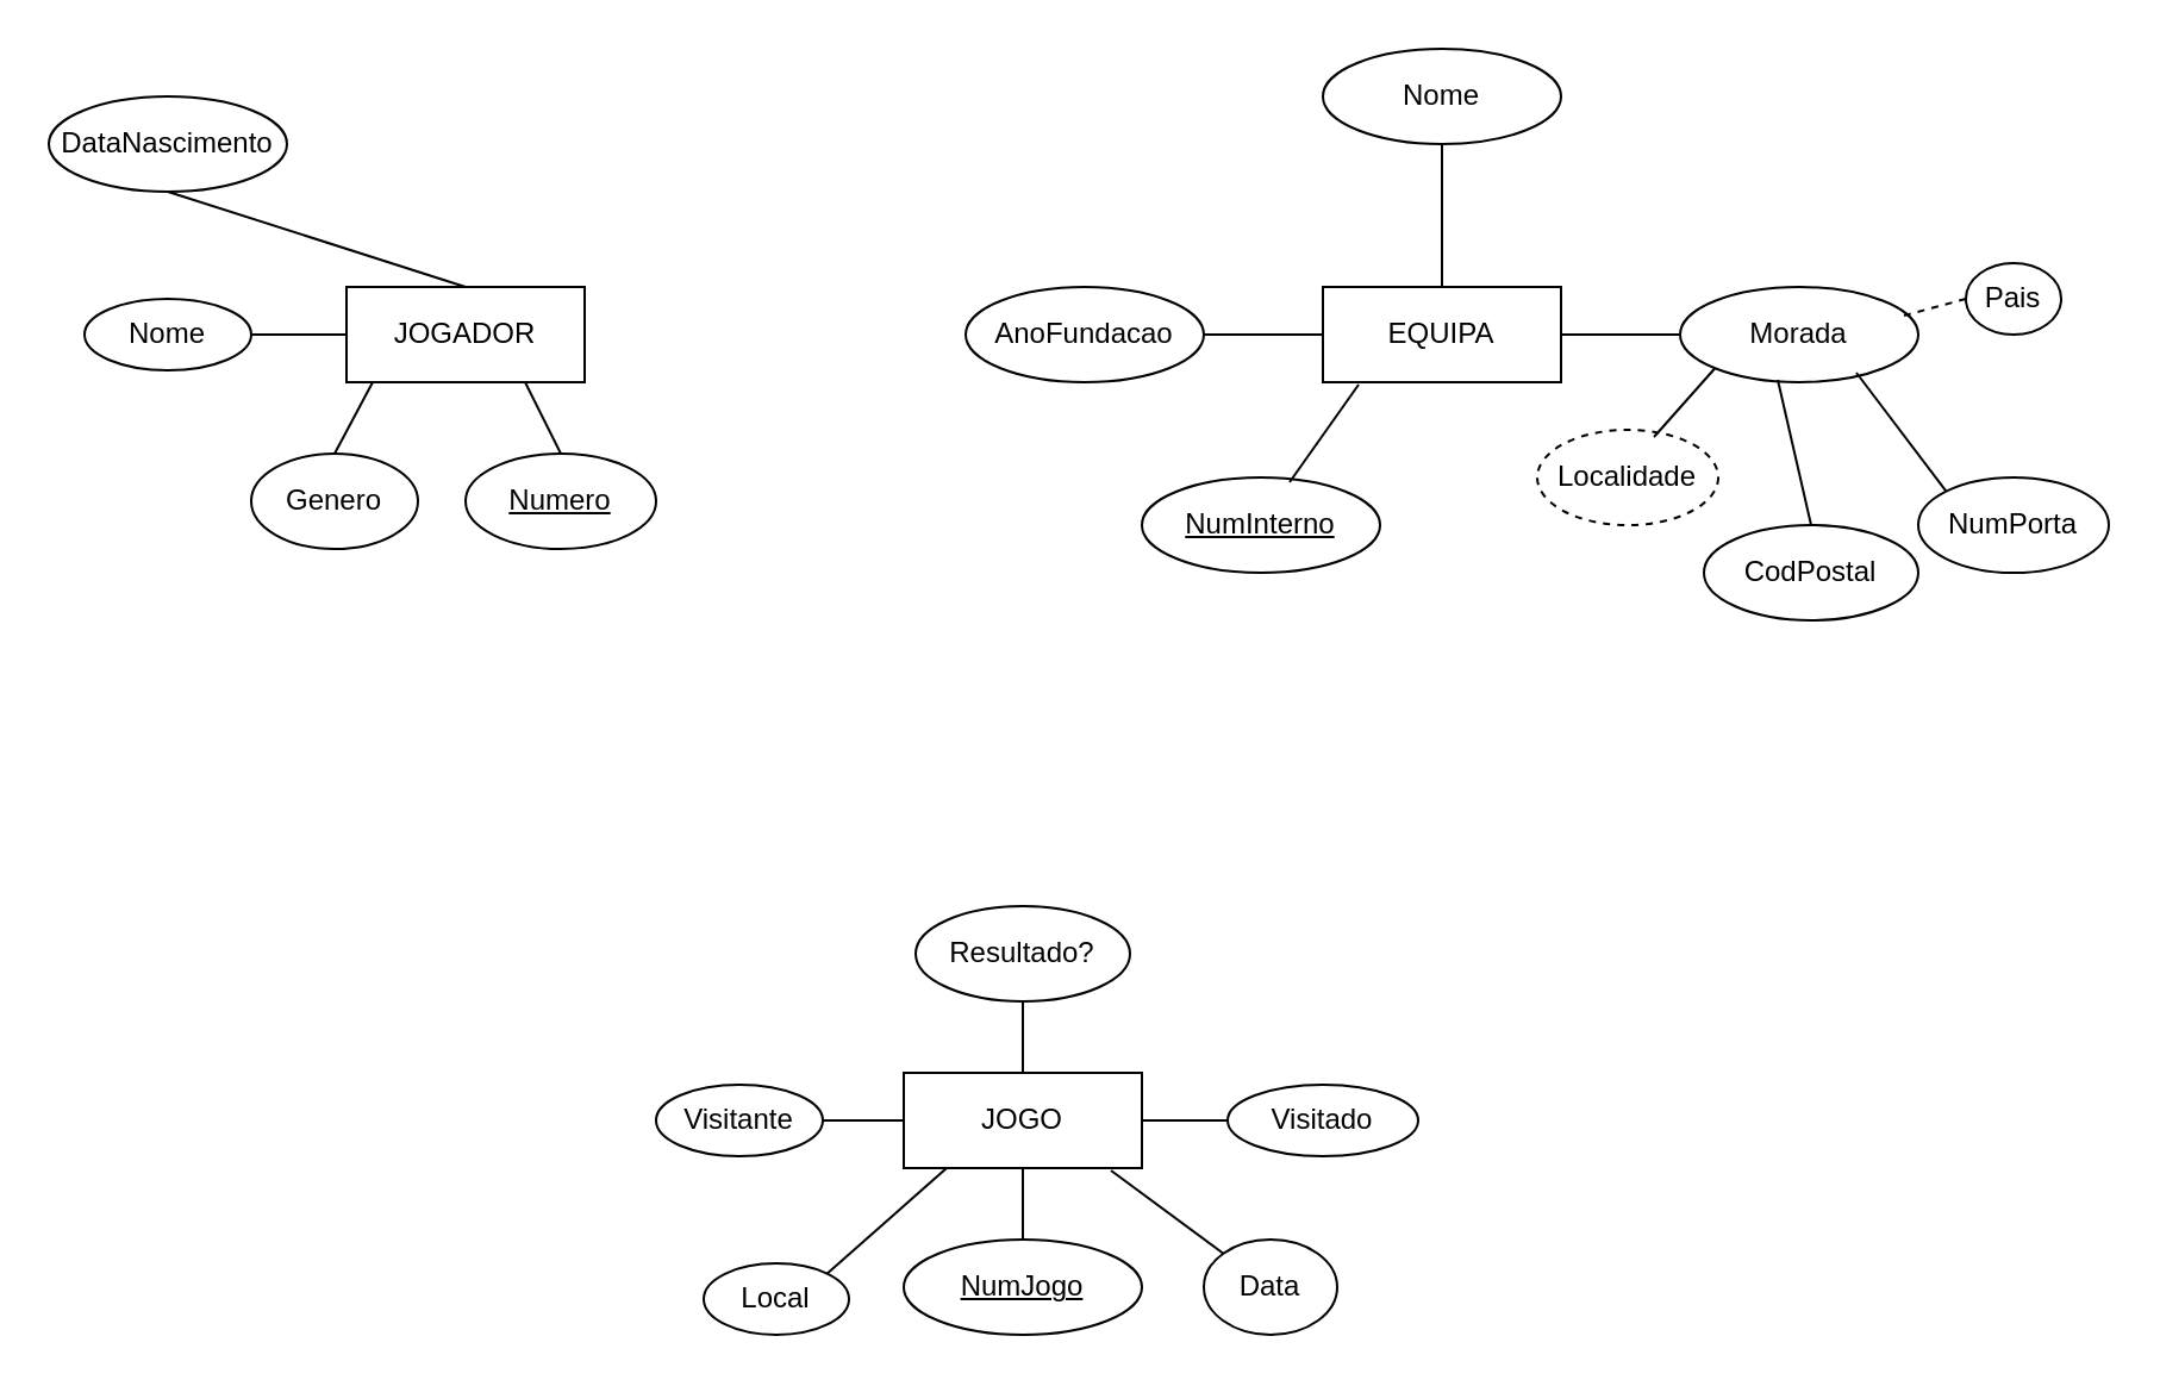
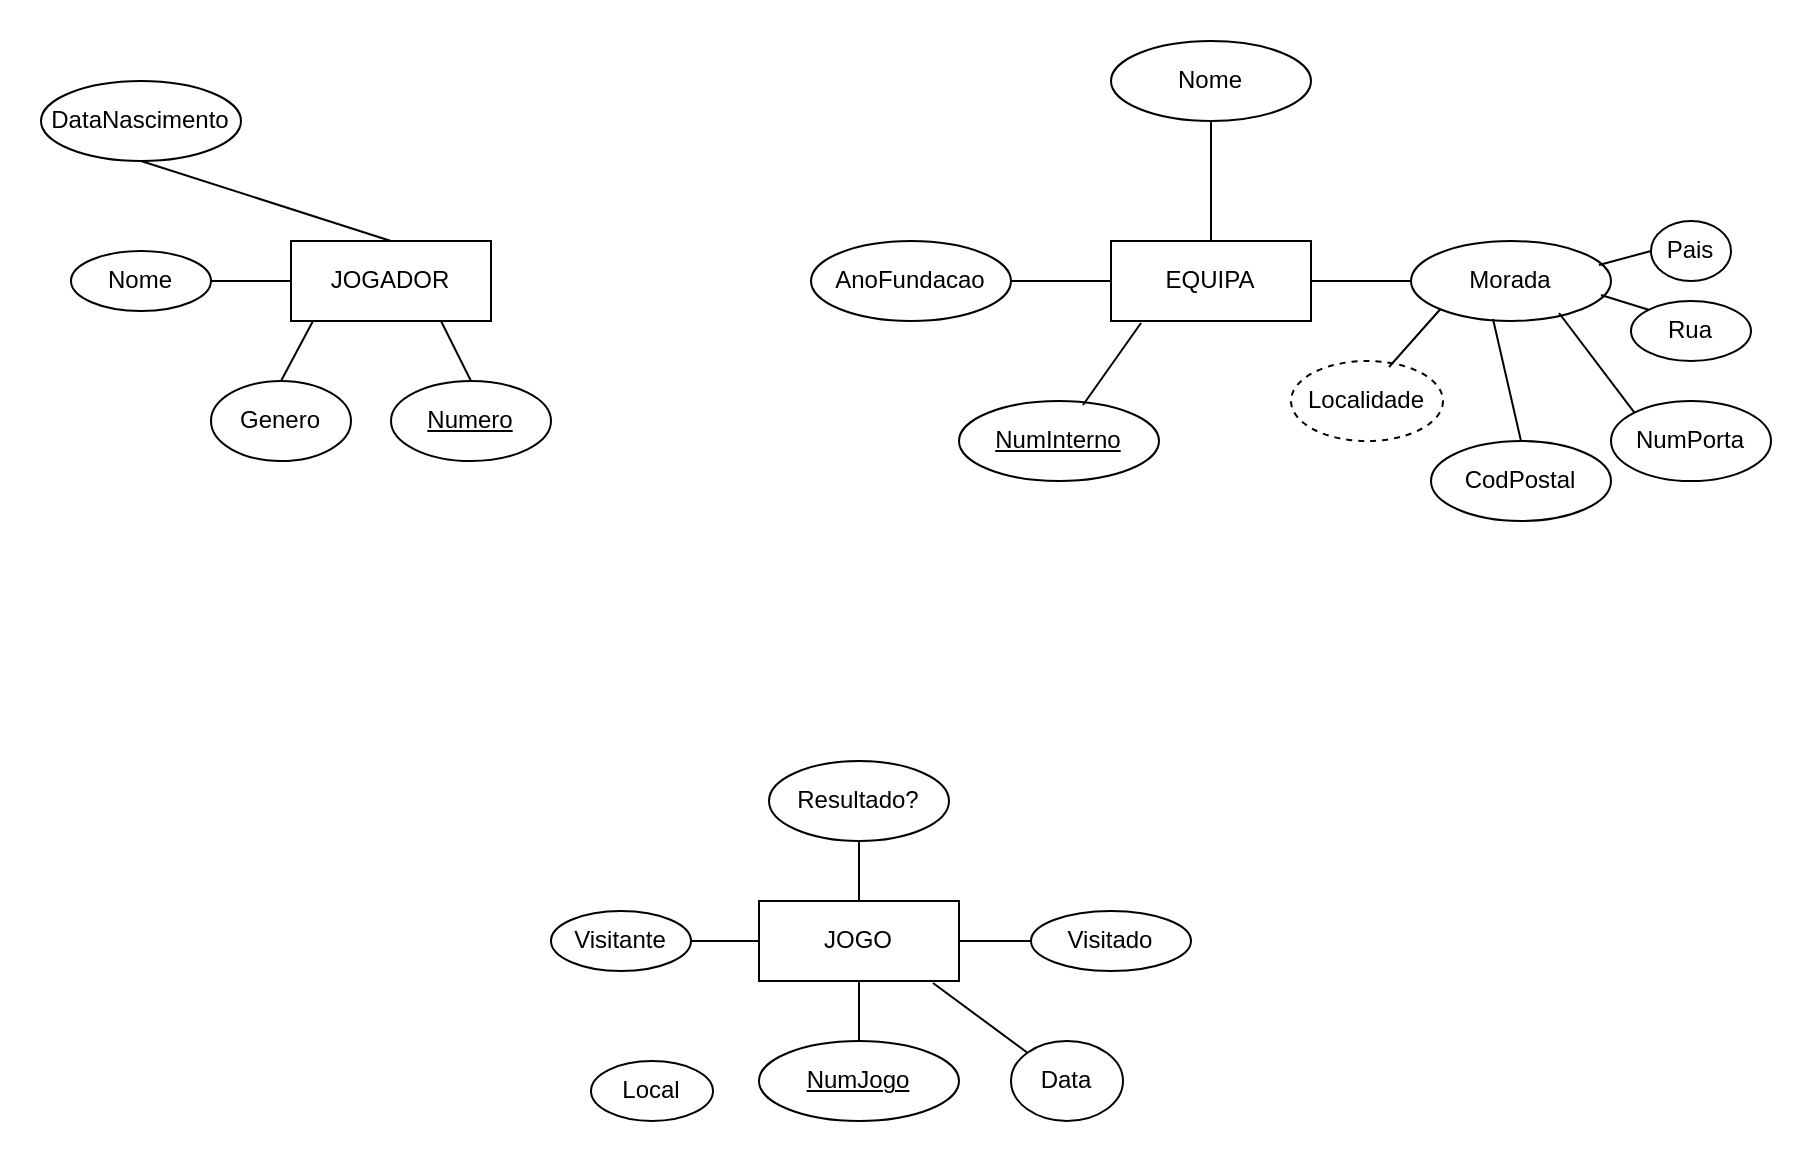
  <mxCell id="0" />
  <mxCell id="1" parent="0" />
  <mxCell id="2" value="JOGADOR" style="whiteSpace=wrap;html=1;align=center;" vertex="1" parent="1"><mxGeometry x="145" y="120" width="100" height="40" as="geometry" /></mxCell>
  <mxCell id="3" value="JOGO" style="whiteSpace=wrap;html=1;align=center;" vertex="1" parent="1"><mxGeometry x="379" y="450" width="100" height="40" as="geometry" /></mxCell>
  <mxCell id="4" value="EQUIPA" style="whiteSpace=wrap;html=1;align=center;" vertex="1" parent="1"><mxGeometry x="555" y="120" width="100" height="40" as="geometry" /></mxCell>
  <mxCell id="5" value="NumInterno" style="ellipse;whiteSpace=wrap;html=1;align=center;fontStyle=4;" vertex="1" parent="1"><mxGeometry x="479" y="200" width="100" height="40" as="geometry" /></mxCell>
  <mxCell id="6" value="Numero" style="ellipse;whiteSpace=wrap;html=1;align=center;fontStyle=4;" vertex="1" parent="1"><mxGeometry x="195" y="190" width="80" height="40" as="geometry" /></mxCell>
  <mxCell id="7" value="Nome" style="ellipse;whiteSpace=wrap;html=1;align=center;" vertex="1" parent="1"><mxGeometry x="555" y="20" width="100" height="40" as="geometry" /></mxCell>
  <mxCell id="8" value="Morada" style="ellipse;whiteSpace=wrap;html=1;align=center;" vertex="1" parent="1"><mxGeometry x="705" y="120" width="100" height="40" as="geometry" /></mxCell>
  <mxCell id="9" value="AnoFundacao" style="ellipse;whiteSpace=wrap;html=1;align=center;" vertex="1" parent="1"><mxGeometry x="405" y="120" width="100" height="40" as="geometry" /></mxCell>
  <mxCell id="10" value="" style="endArrow=none;html=1;rounded=0;entryX=0.15;entryY=1.025;entryDx=0;entryDy=0;entryPerimeter=0;exitX=0.62;exitY=0.05;exitDx=0;exitDy=0;exitPerimeter=0;" edge="1" parent="1" source="5" target="4"><mxGeometry width="50" height="50" relative="1" as="geometry"><mxPoint x="405" y="270" as="sourcePoint" /><mxPoint x="455" y="220" as="targetPoint" /></mxGeometry></mxCell>
  <mxCell id="11" value="" style="endArrow=none;html=1;rounded=0;entryX=0;entryY=0.5;entryDx=0;entryDy=0;exitX=1;exitY=0.5;exitDx=0;exitDy=0;" edge="1" parent="1" source="9" target="4"><mxGeometry width="50" height="50" relative="1" as="geometry"><mxPoint x="405" y="270" as="sourcePoint" /><mxPoint x="455" y="220" as="targetPoint" /></mxGeometry></mxCell>
  <mxCell id="12" value="" style="endArrow=none;html=1;rounded=0;entryX=1;entryY=0.5;entryDx=0;entryDy=0;exitX=0;exitY=0.5;exitDx=0;exitDy=0;" edge="1" parent="1" source="8" target="4"><mxGeometry width="50" height="50" relative="1" as="geometry"><mxPoint x="495" y="190" as="sourcePoint" /><mxPoint x="720" y="80" as="targetPoint" /></mxGeometry></mxCell>
  <mxCell id="13" value="Pais" style="ellipse;whiteSpace=wrap;html=1;align=center;" vertex="1" parent="1"><mxGeometry x="825" y="110" width="40" height="30" as="geometry" /></mxCell>
+ <mxCell id="14" value="Rua" style="ellipse;whiteSpace=wrap;html=1;align=center;" vertex="1" parent="1"><mxGeometry x="815" y="150" width="60" height="30" as="geometry" /></mxCell>
  <mxCell id="15" value="CodPostal" style="ellipse;whiteSpace=wrap;html=1;align=center;" vertex="1" parent="1"><mxGeometry x="715" y="220" width="90" height="40" as="geometry" /></mxCell>
  <mxCell id="16" value="Localidade" style="ellipse;whiteSpace=wrap;html=1;align=center;dashed=1;" vertex="1" parent="1"><mxGeometry x="645" y="180" width="76" height="40" as="geometry" /></mxCell>
  <mxCell id="17" value="NumPorta" style="ellipse;whiteSpace=wrap;html=1;align=center;" vertex="1" parent="1"><mxGeometry x="805" y="200" width="80" height="40" as="geometry" /></mxCell>
  <mxCell id="18" value="Nome" style="ellipse;whiteSpace=wrap;html=1;align=center;" vertex="1" parent="1"><mxGeometry x="35" y="125" width="70" height="30" as="geometry" /></mxCell>
  <mxCell id="19" value="Genero" style="ellipse;whiteSpace=wrap;html=1;align=center;" vertex="1" parent="1"><mxGeometry x="105" y="190" width="70" height="40" as="geometry" /></mxCell>
  <mxCell id="20" value="DataNascimento" style="ellipse;whiteSpace=wrap;html=1;align=center;" vertex="1" parent="1"><mxGeometry x="20" y="40" width="100" height="40" as="geometry" /></mxCell>
  <mxCell id="21" value="NumJogo" style="ellipse;whiteSpace=wrap;html=1;align=center;fontStyle=4;" vertex="1" parent="1"><mxGeometry x="379" y="520" width="100" height="40" as="geometry" /></mxCell>
  <mxCell id="22" value="Data" style="ellipse;whiteSpace=wrap;html=1;align=center;" vertex="1" parent="1"><mxGeometry x="505" y="520" width="56" height="40" as="geometry" /></mxCell>
  <mxCell id="23" value="Local" style="ellipse;whiteSpace=wrap;html=1;align=center;" vertex="1" parent="1"><mxGeometry x="295" y="530" width="61" height="30" as="geometry" /></mxCell>
  <mxCell id="24" value="Visitado" style="ellipse;whiteSpace=wrap;html=1;align=center;" vertex="1" parent="1"><mxGeometry x="515" y="455" width="80" height="30" as="geometry" /></mxCell>
  <mxCell id="25" value="Resultado?" style="ellipse;whiteSpace=wrap;html=1;align=center;" vertex="1" parent="1"><mxGeometry x="384" y="380" width="90" height="40" as="geometry" /></mxCell>
  <mxCell id="26" value="Visitante" style="ellipse;whiteSpace=wrap;html=1;align=center;" vertex="1" parent="1"><mxGeometry x="275" y="455" width="70" height="30" as="geometry" /></mxCell>
  <mxCell id="27" value="" style="endArrow=none;html=1;rounded=0;entryX=0.5;entryY=1;entryDx=0;entryDy=0;exitX=0.5;exitY=0;exitDx=0;exitDy=0;" edge="1" parent="1" source="21" target="3"><mxGeometry width="50" height="50" relative="1" as="geometry"><mxPoint x="365" y="600" as="sourcePoint" /><mxPoint x="415" y="550" as="targetPoint" /></mxGeometry></mxCell>
- <mxCell id="28" value="" style="endArrow=none;html=1;rounded=0;entryX=0.18;entryY=1;entryDx=0;entryDy=0;entryPerimeter=0;exitX=1;exitY=0;exitDx=0;exitDy=0;" edge="1" parent="1" source="23" target="3"><mxGeometry width="50" height="50" relative="1" as="geometry"><mxPoint x="365" y="600" as="sourcePoint" /><mxPoint x="415" y="550" as="targetPoint" /></mxGeometry></mxCell>
  <mxCell id="29" value="" style="endArrow=none;html=1;rounded=0;entryX=0;entryY=0.5;entryDx=0;entryDy=0;exitX=1;exitY=0.5;exitDx=0;exitDy=0;" edge="1" parent="1" source="26" target="3"><mxGeometry width="50" height="50" relative="1" as="geometry"><mxPoint x="365" y="600" as="sourcePoint" /><mxPoint x="415" y="550" as="targetPoint" /></mxGeometry></mxCell>
  <mxCell id="30" value="" style="endArrow=none;html=1;rounded=0;entryX=0.87;entryY=1.025;entryDx=0;entryDy=0;entryPerimeter=0;exitX=0;exitY=0;exitDx=0;exitDy=0;" edge="1" parent="1" source="22" target="3"><mxGeometry width="50" height="50" relative="1" as="geometry"><mxPoint x="365" y="600" as="sourcePoint" /><mxPoint x="415" y="550" as="targetPoint" /></mxGeometry></mxCell>
  <mxCell id="31" value="" style="endArrow=none;html=1;rounded=0;entryX=0;entryY=0.5;entryDx=0;entryDy=0;exitX=1;exitY=0.5;exitDx=0;exitDy=0;" edge="1" parent="1" source="3" target="24"><mxGeometry width="50" height="50" relative="1" as="geometry"><mxPoint x="365" y="600" as="sourcePoint" /><mxPoint x="415" y="550" as="targetPoint" /></mxGeometry></mxCell>
  <mxCell id="32" value="" style="endArrow=none;html=1;rounded=0;entryX=0.5;entryY=1;entryDx=0;entryDy=0;exitX=0.5;exitY=0;exitDx=0;exitDy=0;" edge="1" parent="1" source="3" target="25"><mxGeometry width="50" height="50" relative="1" as="geometry"><mxPoint x="365" y="600" as="sourcePoint" /><mxPoint x="415" y="550" as="targetPoint" /></mxGeometry></mxCell>
  <mxCell id="33" value="" style="endArrow=none;html=1;rounded=0;entryX=0;entryY=1;entryDx=0;entryDy=0;exitX=0.645;exitY=0.075;exitDx=0;exitDy=0;exitPerimeter=0;" edge="1" parent="1" source="16" target="8"><mxGeometry width="50" height="50" relative="1" as="geometry"><mxPoint x="455" y="220" as="sourcePoint" /><mxPoint x="505" y="170" as="targetPoint" /></mxGeometry></mxCell>
  <mxCell id="34" value="" style="endArrow=none;html=1;rounded=0;entryX=0.41;entryY=0.975;entryDx=0;entryDy=0;entryPerimeter=0;exitX=0.5;exitY=0;exitDx=0;exitDy=0;" edge="1" parent="1" source="15" target="8"><mxGeometry width="50" height="50" relative="1" as="geometry"><mxPoint x="455" y="220" as="sourcePoint" /><mxPoint x="505" y="170" as="targetPoint" /></mxGeometry></mxCell>
  <mxCell id="35" value="" style="endArrow=none;html=1;rounded=0;entryX=0.74;entryY=0.9;entryDx=0;entryDy=0;exitX=0;exitY=0;exitDx=0;exitDy=0;entryPerimeter=0;" edge="1" parent="1" source="17" target="8"><mxGeometry width="50" height="50" relative="1" as="geometry"><mxPoint x="455" y="220" as="sourcePoint" /><mxPoint x="505" y="170" as="targetPoint" /></mxGeometry></mxCell>
- <mxCell id="37" value="" style="endArrow=none;html=1;rounded=0;entryX=0.94;entryY=0.3;entryDx=0;entryDy=0;entryPerimeter=0;exitX=0;exitY=0.5;exitDx=0;exitDy=0;dashed=1;" edge="1" parent="1" source="13" target="8"><mxGeometry width="50" height="50" relative="1" as="geometry"><mxPoint x="455" y="220" as="sourcePoint" /><mxPoint x="505" y="170" as="targetPoint" /></mxGeometry></mxCell>
+ <mxCell id="36" value="" style="endArrow=none;html=1;rounded=0;entryX=0.95;entryY=0.675;entryDx=0;entryDy=0;exitX=0;exitY=0;exitDx=0;exitDy=0;entryPerimeter=0;" edge="1" parent="1" source="14" target="8"><mxGeometry width="50" height="50" relative="1" as="geometry"><mxPoint x="455" y="220" as="sourcePoint" /><mxPoint x="505" y="170" as="targetPoint" /></mxGeometry></mxCell>
+ <mxCell id="37" value="" style="endArrow=none;html=1;rounded=0;entryX=0.94;entryY=0.3;entryDx=0;entryDy=0;entryPerimeter=0;exitX=0;exitY=0.5;exitDx=0;exitDy=0;" edge="1" parent="1" source="13" target="8"><mxGeometry width="50" height="50" relative="1" as="geometry"><mxPoint x="455" y="220" as="sourcePoint" /><mxPoint x="505" y="170" as="targetPoint" /></mxGeometry></mxCell>
  <mxCell id="38" value="" style="endArrow=none;html=1;rounded=0;entryX=0.5;entryY=0;entryDx=0;entryDy=0;exitX=0.5;exitY=1;exitDx=0;exitDy=0;" edge="1" parent="1" source="7" target="4"><mxGeometry width="50" height="50" relative="1" as="geometry"><mxPoint x="365" y="300" as="sourcePoint" /><mxPoint x="415" y="250" as="targetPoint" /></mxGeometry></mxCell>
  <mxCell id="39" value="" style="endArrow=none;html=1;rounded=0;entryX=0.5;entryY=1;entryDx=0;entryDy=0;exitX=0.5;exitY=0;exitDx=0;exitDy=0;" edge="1" parent="1" source="2" target="20"><mxGeometry width="50" height="50" relative="1" as="geometry"><mxPoint x="365" y="300" as="sourcePoint" /><mxPoint x="415" y="250" as="targetPoint" /></mxGeometry></mxCell>
  <mxCell id="40" value="" style="endArrow=none;html=1;rounded=0;entryX=1;entryY=0.5;entryDx=0;entryDy=0;exitX=0;exitY=0.5;exitDx=0;exitDy=0;" edge="1" parent="1" source="2" target="18"><mxGeometry width="50" height="50" relative="1" as="geometry"><mxPoint x="365" y="300" as="sourcePoint" /><mxPoint x="415" y="250" as="targetPoint" /></mxGeometry></mxCell>
  <mxCell id="41" value="" style="endArrow=none;html=1;rounded=0;entryX=0.11;entryY=1;entryDx=0;entryDy=0;entryPerimeter=0;exitX=0.5;exitY=0;exitDx=0;exitDy=0;" edge="1" parent="1" source="19" target="2"><mxGeometry width="50" height="50" relative="1" as="geometry"><mxPoint x="365" y="300" as="sourcePoint" /><mxPoint x="415" y="250" as="targetPoint" /></mxGeometry></mxCell>
  <mxCell id="42" value="" style="endArrow=none;html=1;rounded=0;entryX=0.75;entryY=1;entryDx=0;entryDy=0;exitX=0.5;exitY=0;exitDx=0;exitDy=0;" edge="1" parent="1" source="6" target="2"><mxGeometry width="50" height="50" relative="1" as="geometry"><mxPoint x="365" y="300" as="sourcePoint" /><mxPoint x="415" y="250" as="targetPoint" /></mxGeometry></mxCell>
